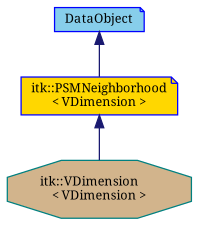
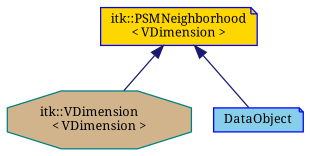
  digraph {
    fontname="Noto Serif"
    node [color=blue fontname="Noto Serif" fontsize=10 shape=note style=filled]
    edge [color=midnightblue dir=back fontname="Noto Serif" fontsize=10 labelfontname=Helvetica labelfontsize=10 style=solid]
    n1 [color=teal fillcolor=tan fontcolor=black height=0.2 label="itk::VDimension\l\< VDimension \>" shape=octagon width=0.4]
    n2 [fillcolor=gold height=0.2 label="itk::PSMNeighborhood\l\< VDimension \>" width=0.4]
    n3 [fillcolor=skyblue height=0.2 label=DataObject width=0.4]
    n2 -> n1
-   n3 -> n2
+   n2 -> n3
  }
